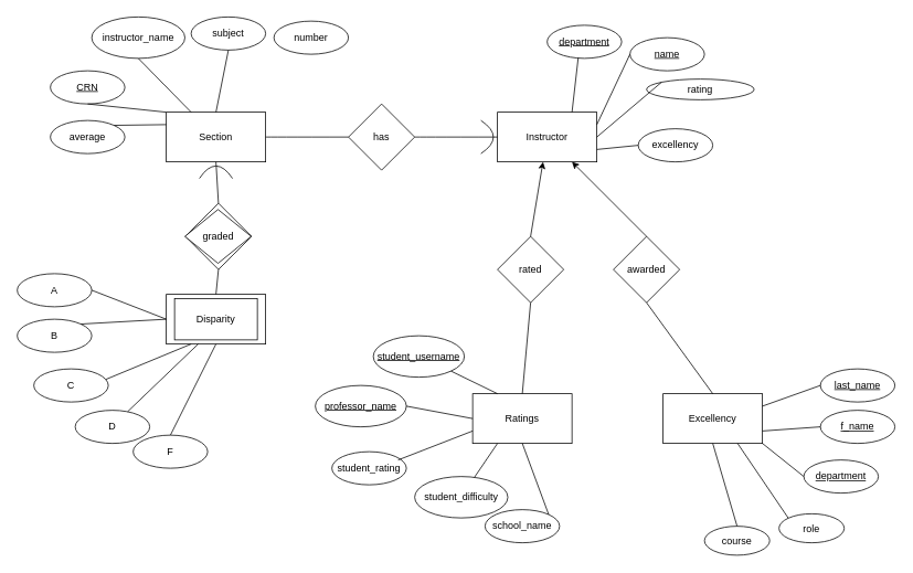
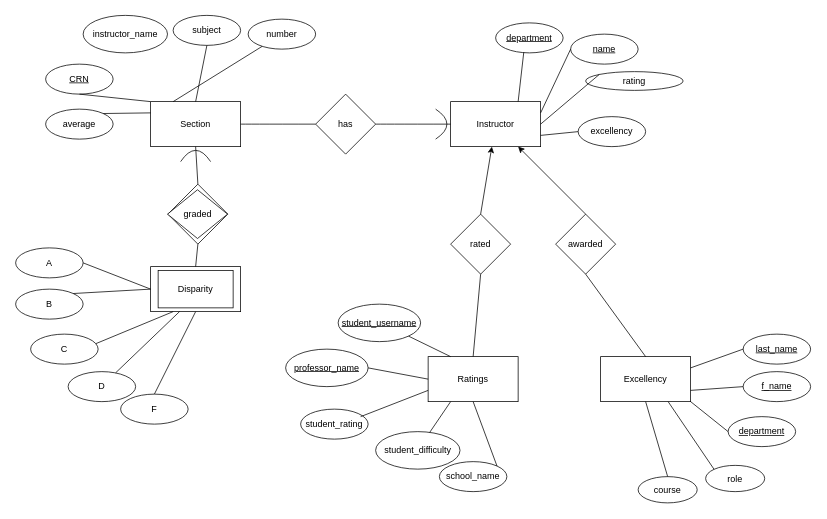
  <mxCell id="0" />
  <mxCell id="1" parent="0" />
  <mxCell id="2" value="" style="rounded=0;whiteSpace=wrap;html=1;" vertex="1" parent="1"><mxGeometry x="200" y="355" width="120" height="60" as="geometry" /></mxCell>
  <mxCell id="3" value="Section" style="rounded=0;whiteSpace=wrap;html=1;" vertex="1" parent="1"><mxGeometry x="200" y="135" width="120" height="60" as="geometry" /></mxCell>
  <mxCell id="4" value="&lt;u&gt;CRN&lt;/u&gt;" style="ellipse;whiteSpace=wrap;html=1;" vertex="1" parent="1"><mxGeometry x="60" y="85" width="90" height="40" as="geometry" /></mxCell>
  <mxCell id="5" value="" style="endArrow=none;html=1;rounded=0;entryX=0.5;entryY=1;entryDx=0;entryDy=0;exitX=0;exitY=0;exitDx=0;exitDy=0;" edge="1" parent="1" source="3" target="4"><mxGeometry width="50" height="50" relative="1" as="geometry"><mxPoint x="270" y="265" as="sourcePoint" /><mxPoint x="320" y="215" as="targetPoint" /></mxGeometry></mxCell>
  <mxCell id="6" value="instructor_name" style="ellipse;whiteSpace=wrap;html=1;" vertex="1" parent="1"><mxGeometry x="110" y="20" width="112.5" height="50" as="geometry" /></mxCell>
  <mxCell id="7" value="subject" style="ellipse;whiteSpace=wrap;html=1;" vertex="1" parent="1"><mxGeometry x="230" y="20" width="90" height="40" as="geometry" /></mxCell>
  <mxCell id="8" value="" style="endArrow=none;html=1;rounded=0;strokeColor=default;entryX=0.5;entryY=1;entryDx=0;entryDy=0;exitX=0.5;exitY=0;exitDx=0;exitDy=0;" edge="1" parent="1" source="3" target="7"><mxGeometry width="50" height="50" relative="1" as="geometry"><mxPoint x="270" y="265" as="sourcePoint" /><mxPoint x="320" y="215" as="targetPoint" /></mxGeometry></mxCell>
- <mxCell id="9" value="" style="endArrow=none;html=1;rounded=0;strokeColor=default;entryX=0.5;entryY=1;entryDx=0;entryDy=0;exitX=0.25;exitY=0;exitDx=0;exitDy=0;" edge="1" parent="1" source="3" target="6"><mxGeometry width="50" height="50" relative="1" as="geometry"><mxPoint x="270" y="265" as="sourcePoint" /><mxPoint x="320" y="215" as="targetPoint" /></mxGeometry></mxCell>
+ <mxCell id="9" value="" style="endArrow=none;html=1;rounded=0;strokeColor=default;exitX=0.25;exitY=0;exitDx=0;exitDy=0;" edge="1" parent="1" source="3" target="11"><mxGeometry width="50" height="50" relative="1" as="geometry"><mxPoint x="270" y="265" as="sourcePoint" /><mxPoint x="320" y="215" as="targetPoint" /></mxGeometry></mxCell>
  <mxCell id="10" value="" style="endArrow=none;html=1;rounded=0;strokeColor=default;entryX=0.5;entryY=1;entryDx=0;entryDy=0;exitX=0.5;exitY=0;exitDx=0;exitDy=0;" edge="1" parent="1" source="63" target="3"><mxGeometry width="50" height="50" relative="1" as="geometry"><mxPoint x="260" y="245" as="sourcePoint" /><mxPoint x="300" y="215" as="targetPoint" /></mxGeometry></mxCell>
  <mxCell id="11" value="number" style="ellipse;whiteSpace=wrap;html=1;" vertex="1" parent="1"><mxGeometry x="330" y="25" width="90" height="40" as="geometry" /></mxCell>
  <mxCell id="12" value="average" style="ellipse;whiteSpace=wrap;html=1;" vertex="1" parent="1"><mxGeometry x="60" y="145" width="90" height="40" as="geometry" /></mxCell>
  <mxCell id="13" value="" style="endArrow=none;html=1;rounded=0;entryX=1;entryY=0;entryDx=0;entryDy=0;exitX=0;exitY=0.25;exitDx=0;exitDy=0;" edge="1" parent="1" source="3" target="12"><mxGeometry width="50" height="50" relative="1" as="geometry"><mxPoint x="210" y="145" as="sourcePoint" /><mxPoint x="115" y="135" as="targetPoint" /></mxGeometry></mxCell>
  <mxCell id="14" value="Instructor" style="rounded=0;whiteSpace=wrap;html=1;" vertex="1" parent="1"><mxGeometry x="600" y="135" width="120" height="60" as="geometry" /></mxCell>
  <mxCell id="15" value="department" style="ellipse;whiteSpace=wrap;html=1;fontStyle=4" vertex="1" parent="1"><mxGeometry x="660" y="30" width="90" height="40" as="geometry" /></mxCell>
  <mxCell id="16" value="&lt;u&gt;name&lt;br&gt;&lt;/u&gt;" style="ellipse;whiteSpace=wrap;html=1;" vertex="1" parent="1"><mxGeometry x="760" y="45" width="90" height="40" as="geometry" /></mxCell>
  <mxCell id="17" value="" style="endArrow=none;html=1;rounded=0;exitX=1;exitY=0.25;exitDx=0;exitDy=0;entryX=0;entryY=0.5;entryDx=0;entryDy=0;" edge="1" parent="1" source="14" target="16"><mxGeometry width="50" height="50" relative="1" as="geometry"><mxPoint x="760" y="195" as="sourcePoint" /><mxPoint x="810" y="145" as="targetPoint" /></mxGeometry></mxCell>
  <mxCell id="18" value="" style="endArrow=none;html=1;rounded=0;strokeColor=default;entryX=0.417;entryY=0.979;entryDx=0;entryDy=0;exitX=0.75;exitY=0;exitDx=0;exitDy=0;entryPerimeter=0;" edge="1" parent="1" source="14" target="15"><mxGeometry width="50" height="50" relative="1" as="geometry"><mxPoint x="300" y="145" as="sourcePoint" /><mxPoint x="353.285" y="69.188" as="targetPoint" /></mxGeometry></mxCell>
  <mxCell id="19" value="rating" style="ellipse;whiteSpace=wrap;html=1;" vertex="1" parent="1"><mxGeometry x="780" y="95" width="130" height="25" as="geometry" /></mxCell>
  <mxCell id="20" value="" style="endArrow=none;html=1;rounded=0;entryX=0;entryY=0;entryDx=0;entryDy=0;exitX=1;exitY=0.5;exitDx=0;exitDy=0;" edge="1" parent="1" source="14" target="19"><mxGeometry width="50" height="50" relative="1" as="geometry"><mxPoint x="720" y="145" as="sourcePoint" /><mxPoint x="770" y="165" as="targetPoint" /></mxGeometry></mxCell>
  <mxCell id="21" value="excellency" style="ellipse;whiteSpace=wrap;html=1;" vertex="1" parent="1"><mxGeometry x="770" y="155" width="90" height="40" as="geometry" /></mxCell>
  <mxCell id="22" value="" style="endArrow=none;html=1;rounded=0;entryX=0;entryY=0.5;entryDx=0;entryDy=0;exitX=1;exitY=0.75;exitDx=0;exitDy=0;" edge="1" parent="1" source="14" target="21"><mxGeometry width="50" height="50" relative="1" as="geometry"><mxPoint x="730" y="175" as="sourcePoint" /><mxPoint x="793.285" y="160.812" as="targetPoint" /></mxGeometry></mxCell>
  <mxCell id="23" value="Ratings" style="rounded=0;whiteSpace=wrap;html=1;" vertex="1" parent="1"><mxGeometry x="570" y="475" width="120" height="60" as="geometry" /></mxCell>
  <mxCell id="24" value="Excellency" style="rounded=0;whiteSpace=wrap;html=1;" vertex="1" parent="1"><mxGeometry x="800" y="475" width="120" height="60" as="geometry" /></mxCell>
  <mxCell id="25" value="&lt;u&gt;student_username&lt;/u&gt;" style="ellipse;whiteSpace=wrap;html=1;" vertex="1" parent="1"><mxGeometry x="450" y="405" width="110" height="50" as="geometry" /></mxCell>
  <mxCell id="26" value="&lt;u&gt;professor_name&lt;br&gt;&lt;/u&gt;" style="ellipse;whiteSpace=wrap;html=1;" vertex="1" parent="1"><mxGeometry x="380" y="465" width="110" height="50" as="geometry" /></mxCell>
  <mxCell id="27" value="student_rating" style="ellipse;whiteSpace=wrap;html=1;" vertex="1" parent="1"><mxGeometry x="400" y="545" width="90" height="40" as="geometry" /></mxCell>
  <mxCell id="28" value="student_difficulty" style="ellipse;whiteSpace=wrap;html=1;" vertex="1" parent="1"><mxGeometry x="500" y="575" width="112.5" height="50" as="geometry" /></mxCell>
  <mxCell id="29" value="school_name" style="ellipse;whiteSpace=wrap;html=1;" vertex="1" parent="1"><mxGeometry x="585" y="615" width="90" height="40" as="geometry" /></mxCell>
  <mxCell id="30" value="" style="endArrow=none;html=1;rounded=0;entryX=1;entryY=1;entryDx=0;entryDy=0;exitX=0.25;exitY=0;exitDx=0;exitDy=0;" edge="1" parent="1" source="23" target="25"><mxGeometry width="50" height="50" relative="1" as="geometry"><mxPoint x="430" y="545" as="sourcePoint" /><mxPoint x="480" y="495" as="targetPoint" /></mxGeometry></mxCell>
  <mxCell id="31" value="" style="endArrow=none;html=1;rounded=0;exitX=1;exitY=0.5;exitDx=0;exitDy=0;entryX=0;entryY=0.5;entryDx=0;entryDy=0;" edge="1" parent="1" source="26" target="23"><mxGeometry width="50" height="50" relative="1" as="geometry"><mxPoint x="510" y="525" as="sourcePoint" /><mxPoint x="560" y="475" as="targetPoint" /></mxGeometry></mxCell>
  <mxCell id="32" value="" style="endArrow=none;html=1;rounded=0;entryX=0;entryY=0.75;entryDx=0;entryDy=0;" edge="1" parent="1" target="23"><mxGeometry width="50" height="50" relative="1" as="geometry"><mxPoint x="480" y="555" as="sourcePoint" /><mxPoint x="460" y="525" as="targetPoint" /></mxGeometry></mxCell>
  <mxCell id="33" value="" style="endArrow=none;html=1;rounded=0;entryX=0.25;entryY=1;entryDx=0;entryDy=0;" edge="1" parent="1" source="28" target="23"><mxGeometry width="50" height="50" relative="1" as="geometry"><mxPoint x="640" y="605" as="sourcePoint" /><mxPoint x="690" y="555" as="targetPoint" /></mxGeometry></mxCell>
  <mxCell id="34" value="" style="endArrow=none;html=1;rounded=0;entryX=0.5;entryY=1;entryDx=0;entryDy=0;exitX=1;exitY=0;exitDx=0;exitDy=0;" edge="1" parent="1" source="29" target="23"><mxGeometry width="50" height="50" relative="1" as="geometry"><mxPoint x="660" y="595" as="sourcePoint" /><mxPoint x="710" y="545" as="targetPoint" /></mxGeometry></mxCell>
  <mxCell id="35" value="&lt;u&gt;last_name&lt;/u&gt;" style="ellipse;whiteSpace=wrap;html=1;" vertex="1" parent="1"><mxGeometry x="990" y="445" width="90" height="40" as="geometry" /></mxCell>
  <mxCell id="36" value="role" style="ellipse;whiteSpace=wrap;html=1;" vertex="1" parent="1"><mxGeometry x="940" y="620" width="78.75" height="35" as="geometry" /></mxCell>
  <mxCell id="37" value="&lt;u&gt;f_name&lt;/u&gt;" style="ellipse;whiteSpace=wrap;html=1;" vertex="1" parent="1"><mxGeometry x="990" y="495" width="90" height="40" as="geometry" /></mxCell>
  <mxCell id="38" value="&lt;u&gt;department&lt;/u&gt;" style="ellipse;whiteSpace=wrap;html=1;" vertex="1" parent="1"><mxGeometry x="970" y="555" width="90" height="40" as="geometry" /></mxCell>
  <mxCell id="39" value="course" style="ellipse;whiteSpace=wrap;html=1;" vertex="1" parent="1"><mxGeometry x="850" y="635" width="78.75" height="35" as="geometry" /></mxCell>
  <mxCell id="40" value="" style="endArrow=none;html=1;rounded=0;exitX=0.5;exitY=0;exitDx=0;exitDy=0;entryX=0.5;entryY=1;entryDx=0;entryDy=0;" edge="1" parent="1" source="39" target="24"><mxGeometry width="50" height="50" relative="1" as="geometry"><mxPoint x="850" y="605" as="sourcePoint" /><mxPoint x="900" y="555" as="targetPoint" /></mxGeometry></mxCell>
  <mxCell id="41" value="" style="endArrow=none;html=1;rounded=0;exitX=0;exitY=0;exitDx=0;exitDy=0;entryX=0.75;entryY=1;entryDx=0;entryDy=0;" edge="1" parent="1" source="36" target="24"><mxGeometry width="50" height="50" relative="1" as="geometry"><mxPoint x="910" y="605" as="sourcePoint" /><mxPoint x="960" y="555" as="targetPoint" /></mxGeometry></mxCell>
  <mxCell id="42" value="" style="endArrow=none;html=1;rounded=0;entryX=0;entryY=0.5;entryDx=0;entryDy=0;exitX=1;exitY=1;exitDx=0;exitDy=0;" edge="1" parent="1" source="24" target="38"><mxGeometry width="50" height="50" relative="1" as="geometry"><mxPoint x="870" y="445" as="sourcePoint" /><mxPoint x="920" y="395" as="targetPoint" /></mxGeometry></mxCell>
  <mxCell id="43" value="" style="endArrow=none;html=1;rounded=0;exitX=1;exitY=0.25;exitDx=0;exitDy=0;entryX=0;entryY=0.5;entryDx=0;entryDy=0;" edge="1" parent="1" source="24" target="35"><mxGeometry width="50" height="50" relative="1" as="geometry"><mxPoint x="890" y="465" as="sourcePoint" /><mxPoint x="940" y="415" as="targetPoint" /></mxGeometry></mxCell>
  <mxCell id="44" value="" style="endArrow=none;html=1;rounded=0;exitX=1;exitY=0.75;exitDx=0;exitDy=0;entryX=0;entryY=0.5;entryDx=0;entryDy=0;" edge="1" parent="1" source="24" target="37"><mxGeometry width="50" height="50" relative="1" as="geometry"><mxPoint x="910" y="415" as="sourcePoint" /><mxPoint x="960" y="365" as="targetPoint" /></mxGeometry></mxCell>
  <mxCell id="45" value="rated" style="rhombus;whiteSpace=wrap;html=1;" vertex="1" parent="1"><mxGeometry x="600" y="285" width="80" height="80" as="geometry" /></mxCell>
  <mxCell id="46" value="" style="endArrow=classic;html=1;rounded=0;exitX=0.5;exitY=0;exitDx=0;exitDy=0;" edge="1" parent="1" source="45" target="14"><mxGeometry width="50" height="50" relative="1" as="geometry"><mxPoint x="630" y="275" as="sourcePoint" /><mxPoint x="680" y="225" as="targetPoint" /></mxGeometry></mxCell>
  <mxCell id="47" value="" style="endArrow=none;html=1;rounded=0;exitX=0.5;exitY=0;exitDx=0;exitDy=0;entryX=0.5;entryY=1;entryDx=0;entryDy=0;" edge="1" parent="1" source="23" target="45"><mxGeometry width="50" height="50" relative="1" as="geometry"><mxPoint x="630" y="455" as="sourcePoint" /><mxPoint x="680" y="405" as="targetPoint" /></mxGeometry></mxCell>
  <mxCell id="48" value="awarded" style="rhombus;whiteSpace=wrap;html=1;" vertex="1" parent="1"><mxGeometry x="740" y="285" width="80" height="80" as="geometry" /></mxCell>
  <mxCell id="49" value="" style="endArrow=classic;html=1;rounded=0;exitX=0.5;exitY=0;exitDx=0;exitDy=0;entryX=0.75;entryY=1;entryDx=0;entryDy=0;" edge="1" parent="1" source="48" target="14"><mxGeometry width="50" height="50" relative="1" as="geometry"><mxPoint x="650" y="295" as="sourcePoint" /><mxPoint x="665" y="205" as="targetPoint" /></mxGeometry></mxCell>
  <mxCell id="50" value="" style="endArrow=none;html=1;rounded=0;exitX=0.5;exitY=1;exitDx=0;exitDy=0;entryX=0.5;entryY=0;entryDx=0;entryDy=0;" edge="1" parent="1" source="48" target="24"><mxGeometry width="50" height="50" relative="1" as="geometry"><mxPoint x="830" y="445" as="sourcePoint" /><mxPoint x="880" y="395" as="targetPoint" /></mxGeometry></mxCell>
  <mxCell id="51" value="has" style="rhombus;whiteSpace=wrap;html=1;" vertex="1" parent="1"><mxGeometry x="420" y="125" width="80" height="80" as="geometry" /></mxCell>
  <mxCell id="52" value="Disparity" style="rounded=0;whiteSpace=wrap;html=1;" vertex="1" parent="1"><mxGeometry x="210" y="360" width="100" height="50" as="geometry" /></mxCell>
  <mxCell id="53" value="A" style="ellipse;whiteSpace=wrap;html=1;" vertex="1" parent="1"><mxGeometry x="20" y="330" width="90" height="40" as="geometry" /></mxCell>
  <mxCell id="54" value="B" style="ellipse;whiteSpace=wrap;html=1;" vertex="1" parent="1"><mxGeometry x="20" y="385" width="90" height="40" as="geometry" /></mxCell>
  <mxCell id="55" value="F" style="ellipse;whiteSpace=wrap;html=1;" vertex="1" parent="1"><mxGeometry x="160" y="525" width="90" height="40" as="geometry" /></mxCell>
  <mxCell id="56" value="C" style="ellipse;whiteSpace=wrap;html=1;" vertex="1" parent="1"><mxGeometry y="445" width="90" height="40" as="geometry" x="40" /></mxCell>
  <mxCell id="57" value="D" style="ellipse;whiteSpace=wrap;html=1;" vertex="1" parent="1"><mxGeometry x="90" y="495" width="90" height="40" as="geometry" /></mxCell>
  <mxCell id="58" value="" style="endArrow=none;html=1;rounded=0;strokeColor=default;exitX=1;exitY=0.5;exitDx=0;exitDy=0;entryX=0;entryY=0.5;entryDx=0;entryDy=0;" edge="1" parent="1" source="53" target="2"><mxGeometry width="50" height="50" relative="1" as="geometry"><mxPoint x="270" y="275" as="sourcePoint" /><mxPoint x="270" y="205" as="targetPoint" /></mxGeometry></mxCell>
  <mxCell id="59" value="" style="endArrow=none;html=1;rounded=0;strokeColor=default;exitX=1;exitY=0;exitDx=0;exitDy=0;entryX=0;entryY=0.5;entryDx=0;entryDy=0;" edge="1" parent="1" source="54" target="2"><mxGeometry width="50" height="50" relative="1" as="geometry"><mxPoint x="120" y="360" as="sourcePoint" /><mxPoint x="210" y="365" as="targetPoint" /></mxGeometry></mxCell>
  <mxCell id="60" value="" style="endArrow=none;html=1;rounded=0;exitX=0.966;exitY=0.318;exitDx=0;exitDy=0;exitPerimeter=0;entryX=0.25;entryY=1;entryDx=0;entryDy=0;" edge="1" parent="1" source="56" target="2"><mxGeometry width="50" height="50" relative="1" as="geometry"><mxPoint x="210" y="475" as="sourcePoint" /><mxPoint x="260" y="425" as="targetPoint" /></mxGeometry></mxCell>
  <mxCell id="61" value="" style="endArrow=none;html=1;rounded=0;exitX=0.705;exitY=0.038;exitDx=0;exitDy=0;exitPerimeter=0;entryX=0.323;entryY=0.996;entryDx=0;entryDy=0;entryPerimeter=0;" edge="1" parent="1" source="57" target="2"><mxGeometry width="50" height="50" relative="1" as="geometry"><mxPoint x="230" y="505" as="sourcePoint" /><mxPoint x="280" y="455" as="targetPoint" /></mxGeometry></mxCell>
  <mxCell id="62" value="" style="endArrow=none;html=1;rounded=0;exitX=0.5;exitY=0;exitDx=0;exitDy=0;entryX=0.5;entryY=1;entryDx=0;entryDy=0;" edge="1" parent="1" source="55" target="2"><mxGeometry width="50" height="50" relative="1" as="geometry"><mxPoint x="260" y="475" as="sourcePoint" /><mxPoint x="310" y="425" as="targetPoint" /></mxGeometry></mxCell>
  <mxCell id="63" value="" style="rhombus;whiteSpace=wrap;html=1;" vertex="1" parent="1"><mxGeometry x="223" y="245" width="80" height="80" as="geometry" /></mxCell>
  <mxCell id="64" value="graded" style="rhombus;whiteSpace=wrap;html=1;" vertex="1" parent="1"><mxGeometry x="222.5" y="252.5" width="80" height="65" as="geometry" /></mxCell>
  <mxCell id="65" value="" style="endArrow=none;html=1;rounded=0;exitX=0.5;exitY=0;exitDx=0;exitDy=0;entryX=0.5;entryY=1;entryDx=0;entryDy=0;" edge="1" parent="1" source="2" target="63"><mxGeometry width="50" height="50" relative="1" as="geometry"><mxPoint x="350" y="345" as="sourcePoint" /><mxPoint x="400" y="295" as="targetPoint" /></mxGeometry></mxCell>
  <mxCell id="66" value="" style="endArrow=none;html=1;curved=1;" edge="1" parent="1"><mxGeometry width="50" height="50" relative="1" as="geometry"><mxPoint x="240" y="215" as="sourcePoint" /><mxPoint x="280" y="215" as="targetPoint" /><Array as="points"><mxPoint x="260" y="185" /></Array></mxGeometry></mxCell>
  <mxCell id="67" value="" style="endArrow=none;html=1;curved=1;exitX=1;exitY=0.5;exitDx=0;exitDy=0;entryX=0;entryY=0.5;entryDx=0;entryDy=0;" edge="1" parent="1" source="3" target="51"><mxGeometry width="50" height="50" relative="1" as="geometry"><mxPoint x="350" y="185" as="sourcePoint" /><mxPoint x="400" y="135" as="targetPoint" /></mxGeometry></mxCell>
  <mxCell id="68" value="" style="endArrow=none;html=1;curved=1;exitX=1;exitY=0.5;exitDx=0;exitDy=0;entryX=0;entryY=0.5;entryDx=0;entryDy=0;" edge="1" parent="1" source="51" target="14"><mxGeometry width="50" height="50" relative="1" as="geometry"><mxPoint x="530" y="205" as="sourcePoint" /><mxPoint x="580" y="155" as="targetPoint" /></mxGeometry></mxCell>
  <mxCell id="69" value="" style="endArrow=none;html=1;curved=1;" edge="1" parent="1"><mxGeometry width="50" height="50" relative="1" as="geometry"><mxPoint x="580" y="185" as="sourcePoint" /><mxPoint x="580" y="145" as="targetPoint" /><Array as="points"><mxPoint x="610" y="165" /></Array></mxGeometry></mxCell>
